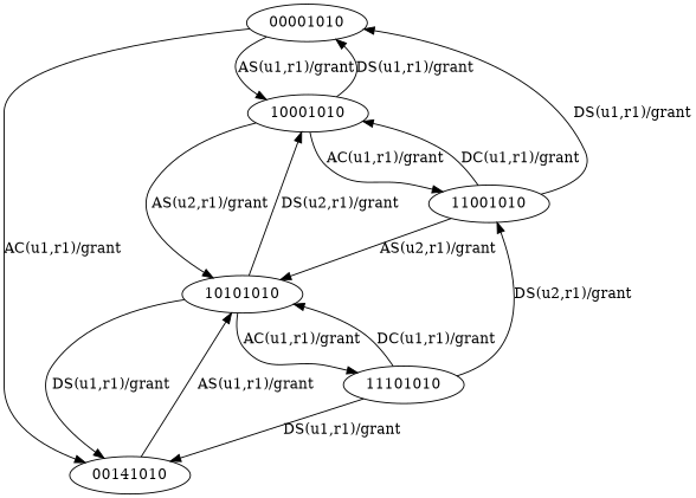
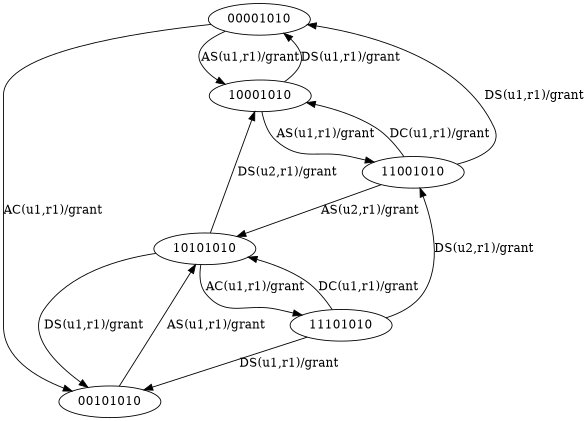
  digraph {
    00001010
    10001010
-   00101010 [label=00141010]
+   00101010
    10101010
    11001010
    11101010
    00001010 -> 10001010 [label="AS(u1,r1)/grant"]
    00001010 -> 00101010 [label="AC(u1,r1)/grant"]
    10001010 -> 00001010 [label="DS(u1,r1)/grant"]
-   10001010 -> 10101010 [label="AS(u2,r1)/grant"]
-   10001010 -> 11001010 [label="AC(u1,r1)/grant"]
+   10001010 -> 11001010 [label="AS(u1,r1)/grant"]
    00101010 -> 10101010 [label="AS(u1,r1)/grant"]
    10101010 -> 10001010 [label="DS(u2,r1)/grant"]
    10101010 -> 00101010 [label="DS(u1,r1)/grant"]
    10101010 -> 11101010 [label="AC(u1,r1)/grant"]
    11001010 -> 00001010 [label="DS(u1,r1)/grant"]
    11001010 -> 10001010 [label="DC(u1,r1)/grant"]
    11001010 -> 10101010 [label="AS(u2,r1)/grant"]
    11101010 -> 00101010 [label="DS(u1,r1)/grant"]
    11101010 -> 10101010 [label="DC(u1,r1)/grant"]
    11101010 -> 11001010 [label="DS(u2,r1)/grant"]
  }
